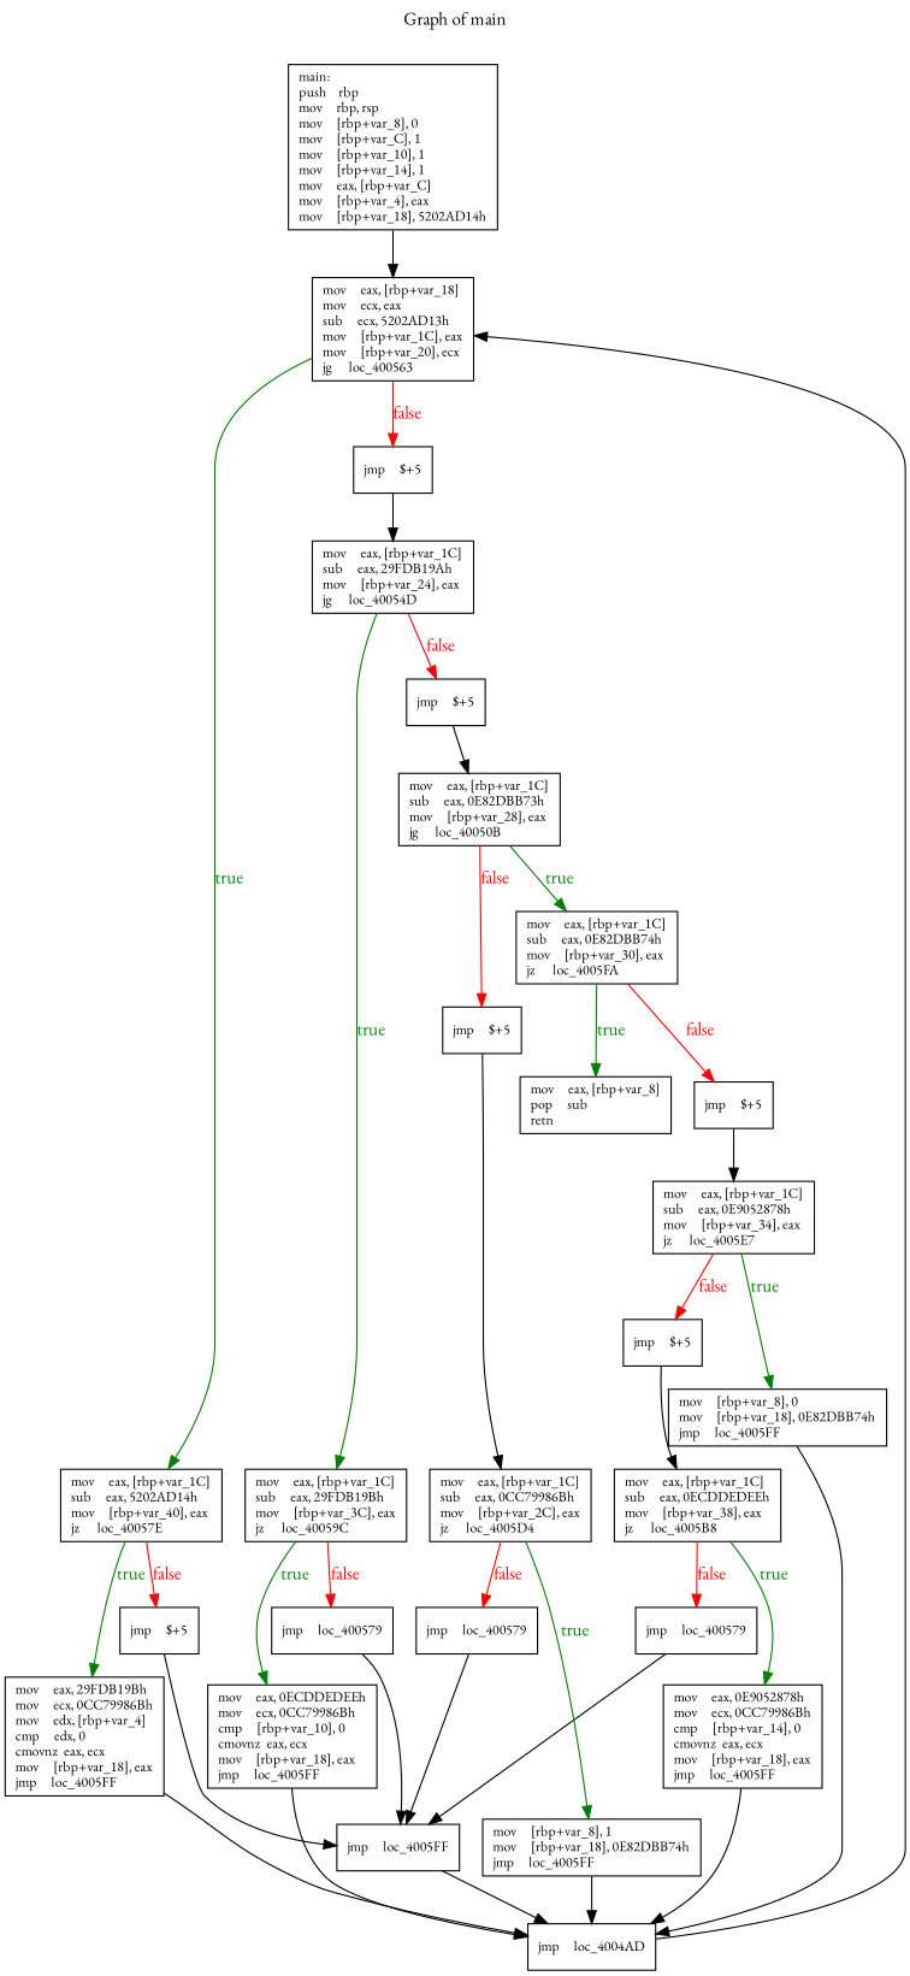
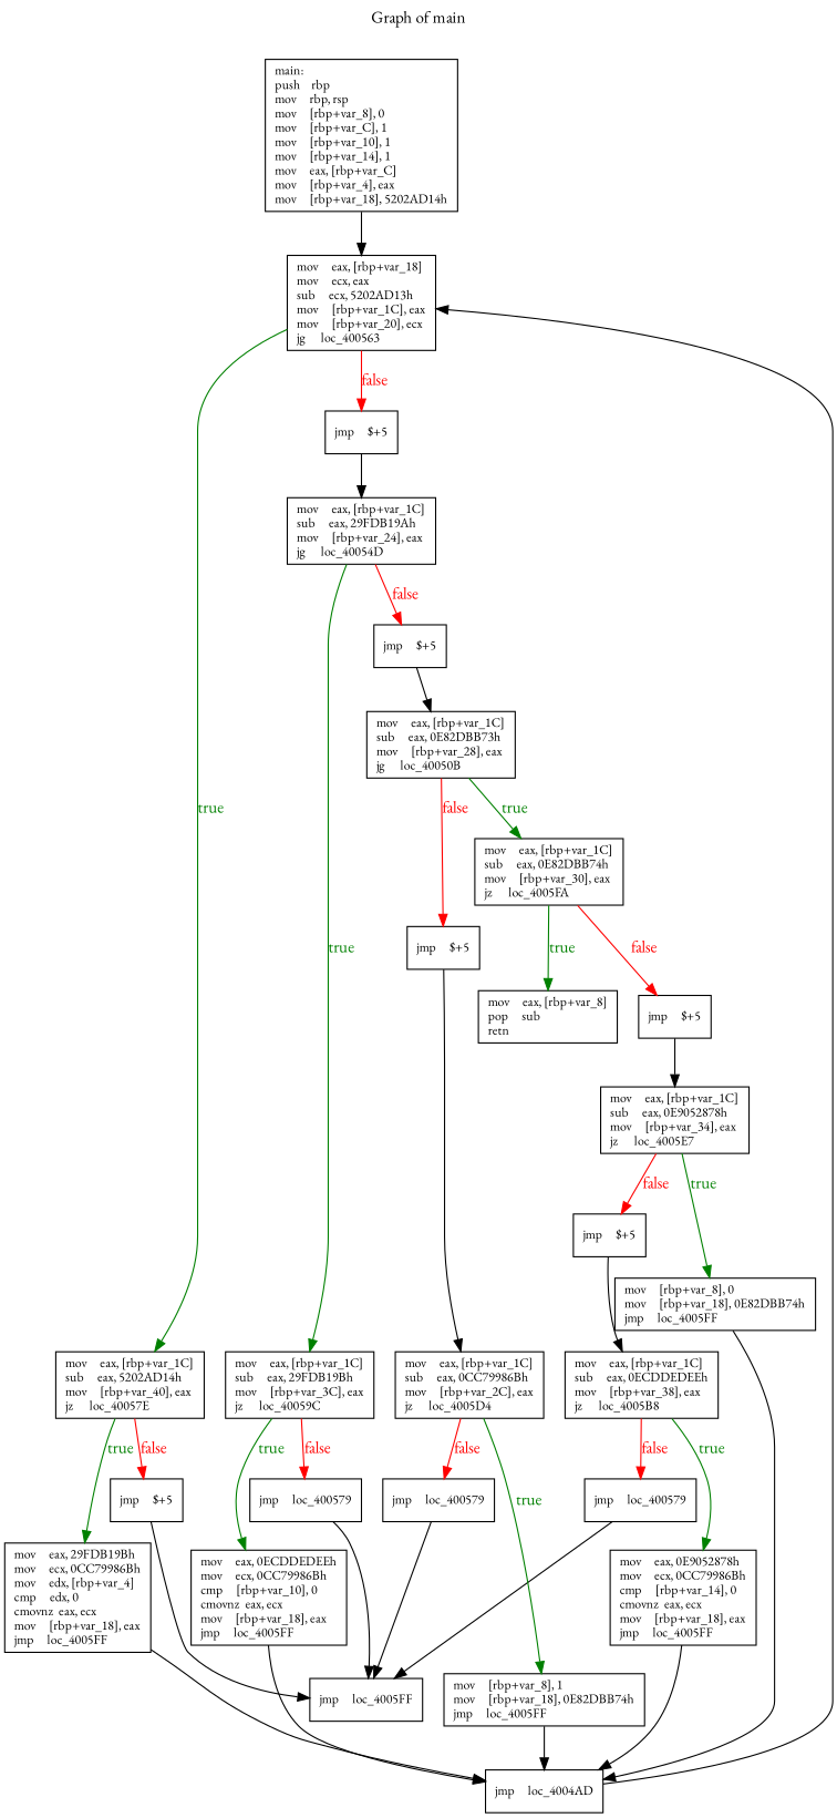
  digraph {
    fontname="EB Garamond"
    label="Graph of main"
    labelloc=top
    node [fillcolor=white fontname="EB Garamond" fontsize=11 shape=box style=filled]
    edge [arrowhead=normal color="#000000" fontname="EB Garamond"]
    n1 [label="main:\lpush    rbp\lmov     rbp, rsp\lmov     [rbp+var_8], 0\lmov     [rbp+var_C], 1\lmov     [rbp+var_10], 1\lmov     [rbp+var_14], 1\lmov     eax, [rbp+var_C]\lmov     [rbp+var_4], eax\lmov     [rbp+var_18], 5202AD14h\l" rank=0]
    n2 [label="mov     eax, [rbp+var_18]\lmov     ecx, eax\lsub     ecx, 5202AD13h\lmov     [rbp+var_1C], eax\lmov     [rbp+var_20], ecx\ljg      loc_400563\l"]
    n3 [label="mov     eax, [rbp+var_1C]\lsub     eax, 5202AD14h\lmov     [rbp+var_40], eax\ljz      loc_40057E\l"]
    n4 [label="jmp     $+5\l"]
    n5 [label="jmp     $+5\l"]
    n6 [label="mov     eax, 29FDB19Bh\lmov     ecx, 0CC79986Bh\lmov     edx, [rbp+var_4]\lcmp     edx, 0\lcmovnz  eax, ecx\lmov     [rbp+var_18], eax\ljmp     loc_4005FF\l"]
    n7 [label="mov     eax, [rbp+var_1C]\lsub     eax, 29FDB19Ah\lmov     [rbp+var_24], eax\ljg      loc_40054D\l"]
    n8 [label="jmp     $+5\l"]
    n9 [label="mov     eax, [rbp+var_1C]\lsub     eax, 0E9052878h\lmov     [rbp+var_34], eax\ljz      loc_4005E7\l"]
    n10 [label="jmp     $+5\l"]
    n11 [label="mov     [rbp+var_8], 0\lmov     [rbp+var_18], 0E82DBB74h\ljmp     loc_4005FF\l"]
    n12 [label="mov     eax, [rbp+var_1C]\lsub     eax, 0ECDDEDEEh\lmov     [rbp+var_38], eax\ljz      loc_4005B8\l"]
    n13 [label="jmp     loc_4004AD\l"]
    n14 [label="jmp     loc_400579\l"]
    n15 [label="mov     eax, 0E9052878h\lmov     ecx, 0CC79986Bh\lcmp     [rbp+var_14], 0\lcmovnz  eax, ecx\lmov     [rbp+var_18], eax\ljmp     loc_4005FF\l"]
    n16 [label="jmp     loc_4005FF\l"]
    n17 [label="mov     eax, [rbp+var_1C]\lsub     eax, 29FDB19Bh\lmov     [rbp+var_3C], eax\ljz      loc_40059C\l"]
    n18 [label="jmp     loc_400579\l"]
    n19 [label="mov     eax, 0ECDDEDEEh\lmov     ecx, 0CC79986Bh\lcmp     [rbp+var_10], 0\lcmovnz  eax, ecx\lmov     [rbp+var_18], eax\ljmp     loc_4005FF\l"]
    n20 [label="jmp     $+5\l"]
    n21 [label="mov     [rbp+var_8], 1\lmov     [rbp+var_18], 0E82DBB74h\ljmp     loc_4005FF\l"]
    n22 [label="mov     eax, [rbp+var_8]\lpop     sub\lretn\l" rank=27]
    n23 [label="mov     eax, [rbp+var_1C]\lsub     eax, 0E82DBB73h\lmov     [rbp+var_28], eax\ljg      loc_40050B\l"]
    n24 [label="jmp     $+5\l"]
    n25 [label="mov     eax, [rbp+var_1C]\lsub     eax, 0E82DBB74h\lmov     [rbp+var_30], eax\ljz      loc_4005FA\l"]
    n26 [label="mov     eax, [rbp+var_1C]\lsub     eax, 0CC79986Bh\lmov     [rbp+var_2C], eax\ljz      loc_4005D4\l"]
    n27 [label="jmp     loc_400579\l"]
    n1 -> n2
    n2 -> n3 [color="#008000" fontcolor="#008000" label=true]
    n2 -> n4 [color="#ff0000" fontcolor="#ff0000" label=false]
    n3 -> n5 [color="#ff0000" fontcolor="#ff0000" label=false]
    n3 -> n6 [color="#008000" fontcolor="#008000" label=true]
    n4 -> n7
    n5 -> n16
    n6 -> n13
    n7 -> n17 [color="#008000" fontcolor="#008000" label=true]
    n7 -> n20 [color="#ff0000" fontcolor="#ff0000" label=false]
    n8 -> n9
    n9 -> n10 [color="#ff0000" fontcolor="#ff0000" label=false]
    n9 -> n11 [color="#008000" fontcolor="#008000" label=true]
    n10 -> n12
    n11 -> n13
    n12 -> n14 [color="#ff0000" fontcolor="#ff0000" label=false]
    n12 -> n15 [color="#008000" fontcolor="#008000" label=true]
    n13 -> n2
    n14 -> n16
    n15 -> n13
-   n16 -> n13
    n17 -> n18 [color="#ff0000" fontcolor="#ff0000" label=false]
    n17 -> n19 [color="#008000" fontcolor="#008000" label=true]
    n18 -> n16
    n19 -> n13
    n20 -> n23
    n21 -> n13
    n23 -> n24 [color="#ff0000" fontcolor="#ff0000" label=false]
    n23 -> n25 [color="#008000" fontcolor="#008000" label=true]
    n24 -> n26
    n25 -> n8 [color="#ff0000" fontcolor="#ff0000" label=false]
    n25 -> n22 [color="#008000" fontcolor="#008000" label=true]
    n26 -> n21 [color="#008000" fontcolor="#008000" label=true]
    n26 -> n27 [color="#ff0000" fontcolor="#ff0000" label=false]
    n27 -> n16
  }
